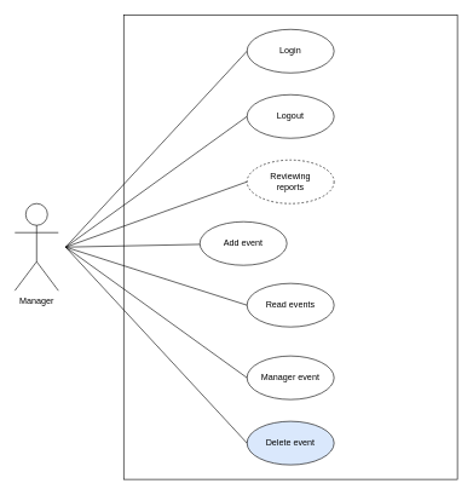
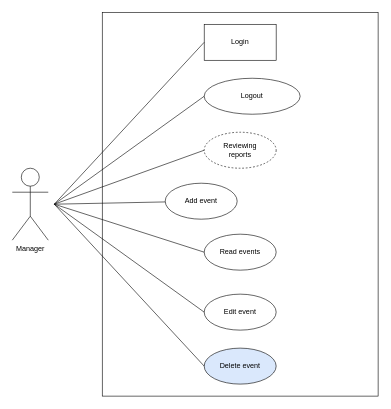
  <mxCell id="0" />
  <mxCell id="1" parent="0" />
  <mxCell id="2" value="" style="rounded=0;whiteSpace=wrap;html=1;" vertex="1" parent="1"><mxGeometry x="170" y="20" width="460" height="640" as="geometry" /></mxCell>
  <mxCell id="3" value="Manager" style="shape=umlActor;verticalLabelPosition=bottom;verticalAlign=top;html=1;outlineConnect=0;" vertex="1" parent="1"><mxGeometry x="20" y="280" width="60" height="120" as="geometry" /></mxCell>
- <mxCell id="4" value="Login" style="ellipse;whiteSpace=wrap;html=1;" vertex="1" parent="1"><mxGeometry x="340" y="40" width="120" height="60" as="geometry" /></mxCell>
- <mxCell id="5" value="Logout" style="ellipse;whiteSpace=wrap;html=1;" vertex="1" parent="1"><mxGeometry x="340" y="130" width="120" height="60" as="geometry" /></mxCell>
+ <mxCell id="4" value="Login" style="whiteSpace=wrap;html=1;rounded=0;" vertex="1" parent="1"><mxGeometry x="340" y="40" width="120" height="60" as="geometry" /></mxCell>
+ <mxCell id="5" value="Logout" style="ellipse;whiteSpace=wrap;html=1;" vertex="1" parent="1"><mxGeometry x="340" y="130" width="160" height="60" as="geometry" /></mxCell>
  <mxCell id="6" value="Reviewing &lt;br&gt;reports" style="ellipse;whiteSpace=wrap;html=1;dashed=1;" vertex="1" parent="1"><mxGeometry x="340" y="220" width="120" height="60" as="geometry" /></mxCell>
  <mxCell id="7" value="Read events" style="ellipse;whiteSpace=wrap;html=1;" vertex="1" parent="1"><mxGeometry x="340" y="390" width="120" height="60" as="geometry" /></mxCell>
  <mxCell id="8" value="Add event" style="ellipse;whiteSpace=wrap;html=1;" vertex="1" parent="1"><mxGeometry x="275" y="305" width="120" height="60" as="geometry" /></mxCell>
- <mxCell id="9" value="Manager event" style="ellipse;whiteSpace=wrap;html=1;" vertex="1" parent="1"><mxGeometry x="340" y="490" width="120" height="60" as="geometry" /></mxCell>
+ <mxCell id="9" value="Edit event" style="ellipse;whiteSpace=wrap;html=1;" vertex="1" parent="1"><mxGeometry x="340" y="490" width="120" height="60" as="geometry" /></mxCell>
  <mxCell id="10" value="Delete event" style="ellipse;whiteSpace=wrap;html=1;fillColor=#dae8fc;" vertex="1" parent="1"><mxGeometry x="340" y="580" width="120" height="60" as="geometry" /></mxCell>
  <mxCell id="11" value="" style="endArrow=none;html=1;entryX=0;entryY=0.5;entryDx=0;entryDy=0;" edge="1" parent="1" target="4"><mxGeometry width="50" height="50" relative="1" as="geometry"><mxPoint x="90" y="340" as="sourcePoint" /><mxPoint x="140" y="530" as="targetPoint" /></mxGeometry></mxCell>
  <mxCell id="12" value="" style="endArrow=none;html=1;entryX=0;entryY=0.5;entryDx=0;entryDy=0;" edge="1" parent="1" target="5"><mxGeometry width="50" height="50" relative="1" as="geometry"><mxPoint x="90" y="340" as="sourcePoint" /><mxPoint x="70" y="550" as="targetPoint" /></mxGeometry></mxCell>
  <mxCell id="13" value="" style="endArrow=none;html=1;entryX=0;entryY=0.5;entryDx=0;entryDy=0;" edge="1" parent="1" target="6"><mxGeometry width="50" height="50" relative="1" as="geometry"><mxPoint x="90" y="340" as="sourcePoint" /><mxPoint x="140" y="500" as="targetPoint" /></mxGeometry></mxCell>
  <mxCell id="14" value="" style="endArrow=none;html=1;" edge="1" parent="1" target="8"><mxGeometry width="50" height="50" relative="1" as="geometry"><mxPoint x="90" y="340" as="sourcePoint" /><mxPoint x="350" y="410" as="targetPoint" /></mxGeometry></mxCell>
  <mxCell id="15" value="" style="endArrow=none;html=1;entryX=0;entryY=0.5;entryDx=0;entryDy=0;" edge="1" parent="1" target="7"><mxGeometry width="50" height="50" relative="1" as="geometry"><mxPoint x="90" y="340" as="sourcePoint" /><mxPoint x="130" y="460" as="targetPoint" /></mxGeometry></mxCell>
  <mxCell id="16" value="" style="endArrow=none;html=1;exitX=0;exitY=0.5;exitDx=0;exitDy=0;" edge="1" parent="1" source="9"><mxGeometry width="50" height="50" relative="1" as="geometry"><mxPoint x="70" y="620" as="sourcePoint" /><mxPoint x="90" y="340" as="targetPoint" /></mxGeometry></mxCell>
  <mxCell id="17" value="" style="endArrow=none;html=1;entryX=0;entryY=0.5;entryDx=0;entryDy=0;" edge="1" parent="1" target="10"><mxGeometry width="50" height="50" relative="1" as="geometry"><mxPoint x="90" y="340" as="sourcePoint" /><mxPoint x="20" y="570" as="targetPoint" /></mxGeometry></mxCell>
